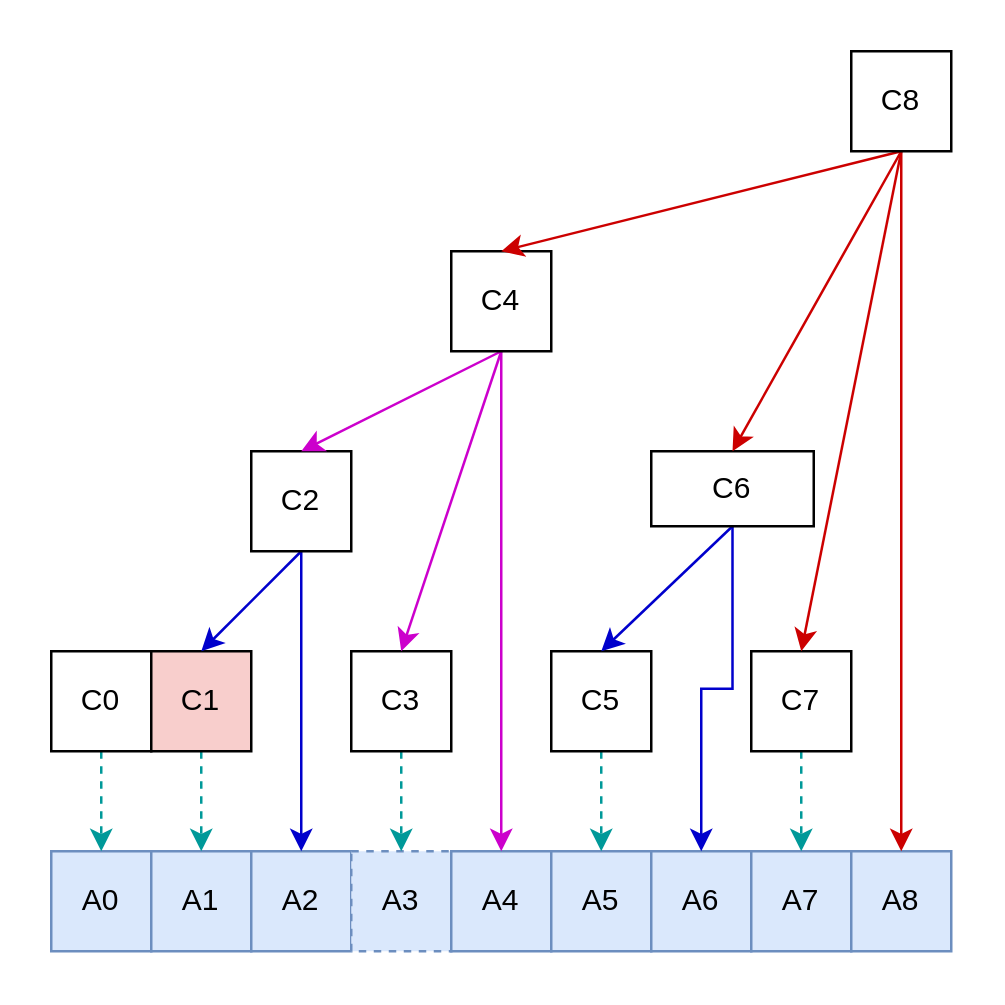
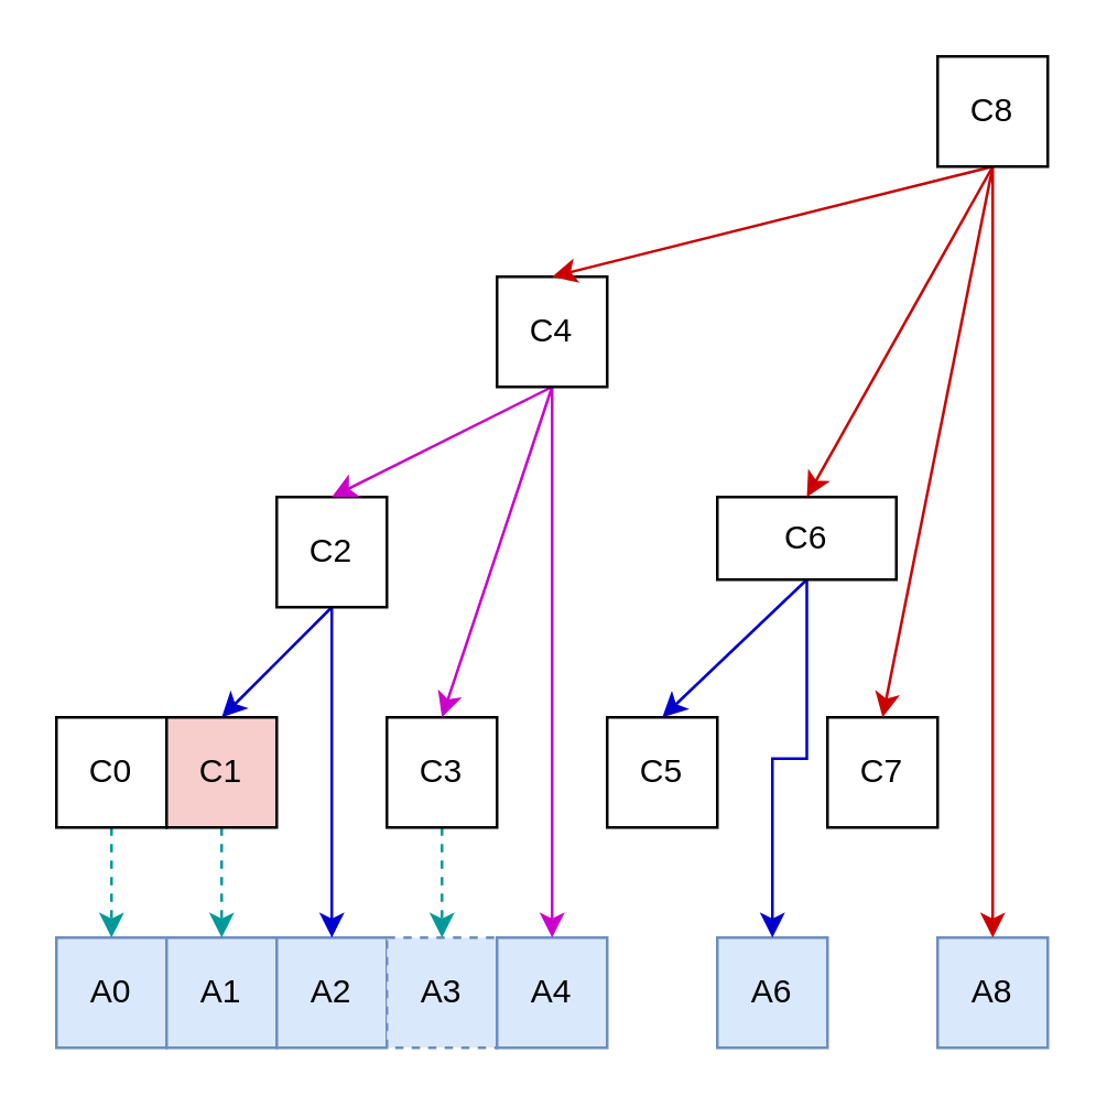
  <mxCell id="0" />
  <mxCell id="1" parent="0" />
  <mxCell id="2" value="A0" style="rounded=0;whiteSpace=wrap;html=1;fillColor=#dae8fc;strokeColor=#6c8ebf;" vertex="1" parent="1"><mxGeometry x="20" y="340" width="40" height="40" as="geometry" /></mxCell>
  <mxCell id="3" value="A1" style="rounded=0;whiteSpace=wrap;html=1;fillColor=#dae8fc;strokeColor=#6c8ebf;" vertex="1" parent="1"><mxGeometry x="60" y="340" width="40" height="40" as="geometry" /></mxCell>
  <mxCell id="4" value="A2" style="rounded=0;whiteSpace=wrap;html=1;fillColor=#dae8fc;strokeColor=#6c8ebf;" vertex="1" parent="1"><mxGeometry x="100" y="340" width="40" height="40" as="geometry" /></mxCell>
  <mxCell id="5" value="A3" style="rounded=0;whiteSpace=wrap;html=1;fillColor=#dae8fc;strokeColor=#6c8ebf;dashed=1;" vertex="1" parent="1"><mxGeometry x="140" y="340" width="40" height="40" as="geometry" /></mxCell>
  <mxCell id="6" value="A4" style="rounded=0;whiteSpace=wrap;html=1;fillColor=#dae8fc;strokeColor=#6c8ebf;" vertex="1" parent="1"><mxGeometry x="180" y="340" width="40" height="40" as="geometry" /></mxCell>
- <mxCell id="7" value="A5" style="rounded=0;whiteSpace=wrap;html=1;fillColor=#dae8fc;strokeColor=#6c8ebf;" vertex="1" parent="1"><mxGeometry x="220" y="340" width="40" height="40" as="geometry" /></mxCell>
  <mxCell id="8" value="A6" style="rounded=0;whiteSpace=wrap;html=1;fillColor=#dae8fc;strokeColor=#6c8ebf;" vertex="1" parent="1"><mxGeometry x="260" y="340" width="40" height="40" as="geometry" /></mxCell>
- <mxCell id="9" value="A7" style="rounded=0;whiteSpace=wrap;html=1;fillColor=#dae8fc;strokeColor=#6c8ebf;" vertex="1" parent="1"><mxGeometry x="300" y="340" width="40" height="40" as="geometry" /></mxCell>
  <mxCell id="10" style="edgeStyle=orthogonalEdgeStyle;rounded=0;orthogonalLoop=1;jettySize=auto;html=1;exitX=0.5;exitY=1;exitDx=0;exitDy=0;entryX=0.5;entryY=0;entryDx=0;entryDy=0;endArrow=classic;endFill=1;strokeColor=#009999;dashed=1;" edge="1" parent="1" source="11" target="2"><mxGeometry relative="1" as="geometry" /></mxCell>
  <mxCell id="11" value="C0" style="rounded=0;whiteSpace=wrap;html=1;" vertex="1" parent="1"><mxGeometry x="20" y="260" width="40" height="40" as="geometry" /></mxCell>
  <mxCell id="12" style="edgeStyle=orthogonalEdgeStyle;rounded=0;orthogonalLoop=1;jettySize=auto;html=1;exitX=0.5;exitY=1;exitDx=0;exitDy=0;entryX=0.5;entryY=0;entryDx=0;entryDy=0;endArrow=classic;endFill=1;strokeColor=#009999;dashed=1;" edge="1" parent="1" source="13" target="3"><mxGeometry relative="1" as="geometry" /></mxCell>
  <mxCell id="13" value="C1" style="rounded=0;whiteSpace=wrap;html=1;fillColor=#f8cecc;" vertex="1" parent="1"><mxGeometry x="60" y="260" width="40" height="40" as="geometry" /></mxCell>
  <mxCell id="14" style="edgeStyle=orthogonalEdgeStyle;rounded=0;orthogonalLoop=1;jettySize=auto;html=1;exitX=0.5;exitY=1;exitDx=0;exitDy=0;endArrow=classic;endFill=1;strokeColor=#009999;dashed=1;" edge="1" parent="1" source="15" target="5"><mxGeometry relative="1" as="geometry" /></mxCell>
  <mxCell id="15" value="C3" style="rounded=0;whiteSpace=wrap;html=1;" vertex="1" parent="1"><mxGeometry x="140" y="260" width="40" height="40" as="geometry" /></mxCell>
- <mxCell id="16" style="edgeStyle=orthogonalEdgeStyle;rounded=0;orthogonalLoop=1;jettySize=auto;html=1;exitX=0.5;exitY=1;exitDx=0;exitDy=0;entryX=0.5;entryY=0;entryDx=0;entryDy=0;endArrow=classic;endFill=1;strokeColor=#009999;dashed=1;" edge="1" parent="1" source="17" target="7"><mxGeometry relative="1" as="geometry" /></mxCell>
  <mxCell id="17" value="C5" style="rounded=0;whiteSpace=wrap;html=1;" vertex="1" parent="1"><mxGeometry x="220" y="260" width="40" height="40" as="geometry" /></mxCell>
- <mxCell id="18" style="edgeStyle=orthogonalEdgeStyle;rounded=0;orthogonalLoop=1;jettySize=auto;html=1;exitX=0.5;exitY=1;exitDx=0;exitDy=0;entryX=0.5;entryY=0;entryDx=0;entryDy=0;endArrow=classic;endFill=1;strokeColor=#009999;dashed=1;" edge="1" parent="1" source="19" target="9"><mxGeometry relative="1" as="geometry" /></mxCell>
  <mxCell id="19" value="C7" style="rounded=0;whiteSpace=wrap;html=1;" vertex="1" parent="1"><mxGeometry x="300" y="260" width="40" height="40" as="geometry" /></mxCell>
  <mxCell id="20" style="edgeStyle=orthogonalEdgeStyle;rounded=0;orthogonalLoop=1;jettySize=auto;html=1;exitX=0.5;exitY=1;exitDx=0;exitDy=0;strokeColor=#0000CC;" edge="1" parent="1" source="22" target="4"><mxGeometry relative="1" as="geometry" /></mxCell>
  <mxCell id="21" style="rounded=0;orthogonalLoop=1;jettySize=auto;html=1;exitX=0.5;exitY=1;exitDx=0;exitDy=0;entryX=0.5;entryY=0;entryDx=0;entryDy=0;strokeColor=#0000CC;" edge="1" parent="1" source="22" target="13"><mxGeometry relative="1" as="geometry" /></mxCell>
  <mxCell id="22" value="C2" style="rounded=0;whiteSpace=wrap;html=1;" vertex="1" parent="1"><mxGeometry x="100" y="180" width="40" height="40" as="geometry" /></mxCell>
  <mxCell id="23" style="edgeStyle=orthogonalEdgeStyle;rounded=0;orthogonalLoop=1;jettySize=auto;html=1;exitX=0.5;exitY=1;exitDx=0;exitDy=0;strokeColor=#0000CC;" edge="1" parent="1" source="25" target="8"><mxGeometry relative="1" as="geometry" /></mxCell>
  <mxCell id="24" style="rounded=0;orthogonalLoop=1;jettySize=auto;html=1;exitX=0.5;exitY=1;exitDx=0;exitDy=0;entryX=0.5;entryY=0;entryDx=0;entryDy=0;strokeColor=#0000CC;" edge="1" parent="1" source="25" target="17"><mxGeometry relative="1" as="geometry" /></mxCell>
  <mxCell id="25" value="C6" style="rounded=0;whiteSpace=wrap;html=1;" vertex="1" parent="1"><mxGeometry x="260" y="180" width="65" height="30" as="geometry" /></mxCell>
  <mxCell id="26" style="edgeStyle=orthogonalEdgeStyle;rounded=0;orthogonalLoop=1;jettySize=auto;html=1;exitX=0.5;exitY=1;exitDx=0;exitDy=0;strokeColor=#CC00CC;" edge="1" parent="1" source="29" target="6"><mxGeometry relative="1" as="geometry" /></mxCell>
  <mxCell id="27" style="rounded=0;orthogonalLoop=1;jettySize=auto;html=1;exitX=0.5;exitY=1;exitDx=0;exitDy=0;entryX=0.5;entryY=0;entryDx=0;entryDy=0;strokeColor=#CC00CC;" edge="1" parent="1" source="29" target="15"><mxGeometry relative="1" as="geometry" /></mxCell>
  <mxCell id="28" style="rounded=0;orthogonalLoop=1;jettySize=auto;html=1;exitX=0.5;exitY=1;exitDx=0;exitDy=0;entryX=0.5;entryY=0;entryDx=0;entryDy=0;strokeColor=#CC00CC;" edge="1" parent="1" source="29" target="22"><mxGeometry relative="1" as="geometry" /></mxCell>
  <mxCell id="29" value="C4" style="rounded=0;whiteSpace=wrap;html=1;" vertex="1" parent="1"><mxGeometry x="180" y="100" width="40" height="40" as="geometry" /></mxCell>
  <mxCell id="30" value="A8" style="rounded=0;whiteSpace=wrap;html=1;fillColor=#dae8fc;strokeColor=#6c8ebf;" vertex="1" parent="1"><mxGeometry x="340" y="340" width="40" height="40" as="geometry" /></mxCell>
  <mxCell id="31" style="edgeStyle=orthogonalEdgeStyle;rounded=0;orthogonalLoop=1;jettySize=auto;html=1;exitX=0.5;exitY=1;exitDx=0;exitDy=0;strokeColor=#CC0000;" edge="1" parent="1" source="35" target="30"><mxGeometry relative="1" as="geometry" /></mxCell>
  <mxCell id="32" style="rounded=0;orthogonalLoop=1;jettySize=auto;html=1;exitX=0.5;exitY=1;exitDx=0;exitDy=0;entryX=0.5;entryY=0;entryDx=0;entryDy=0;strokeColor=#CC0000;" edge="1" parent="1" source="35" target="19"><mxGeometry relative="1" as="geometry" /></mxCell>
  <mxCell id="33" style="rounded=0;orthogonalLoop=1;jettySize=auto;html=1;exitX=0.5;exitY=1;exitDx=0;exitDy=0;entryX=0.5;entryY=0;entryDx=0;entryDy=0;strokeColor=#CC0000;" edge="1" parent="1" source="35" target="25"><mxGeometry relative="1" as="geometry" /></mxCell>
  <mxCell id="34" style="rounded=0;orthogonalLoop=1;jettySize=auto;html=1;exitX=0.5;exitY=1;exitDx=0;exitDy=0;entryX=0.5;entryY=0;entryDx=0;entryDy=0;strokeColor=#CC0000;" edge="1" parent="1" source="35" target="29"><mxGeometry relative="1" as="geometry" /></mxCell>
  <mxCell id="35" value="C8" style="rounded=0;whiteSpace=wrap;html=1;" vertex="1" parent="1"><mxGeometry x="340" width="40" height="40" as="geometry" y="20" /></mxCell>
